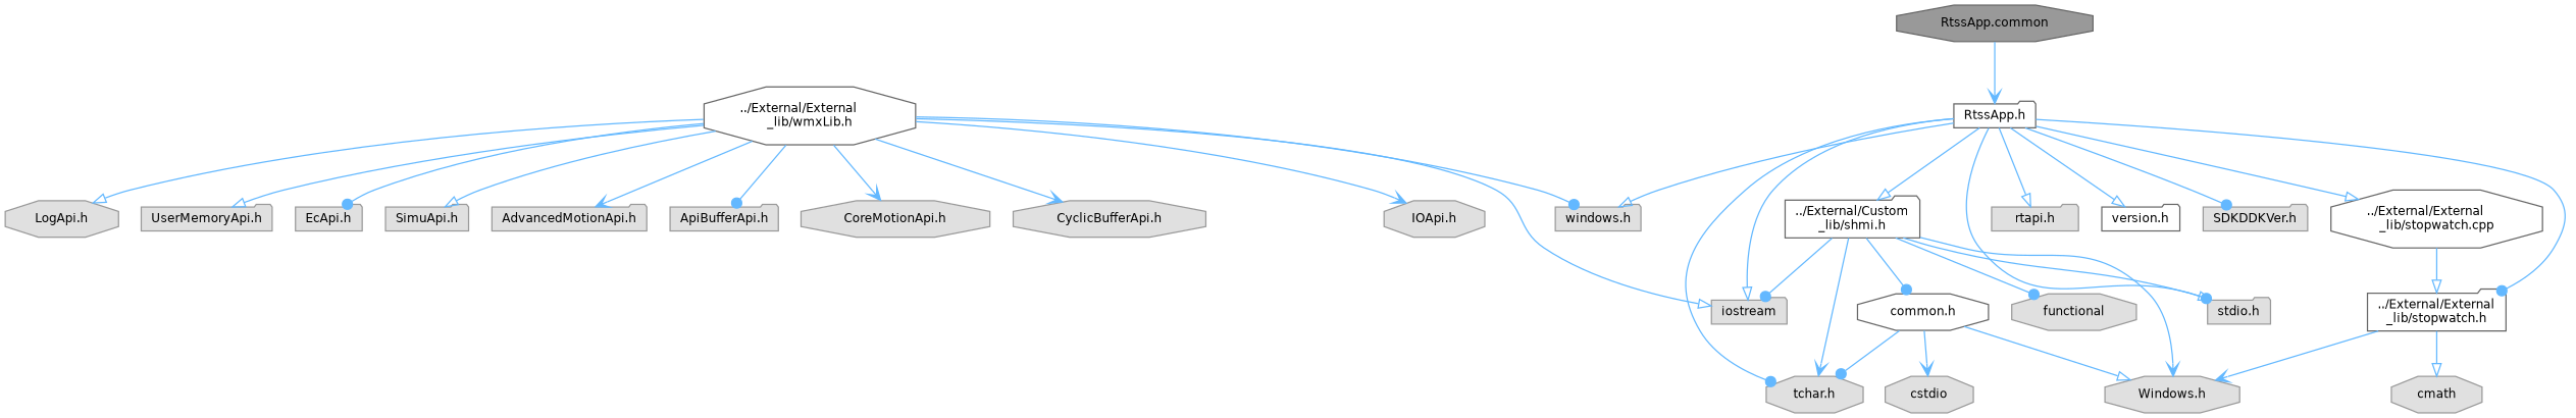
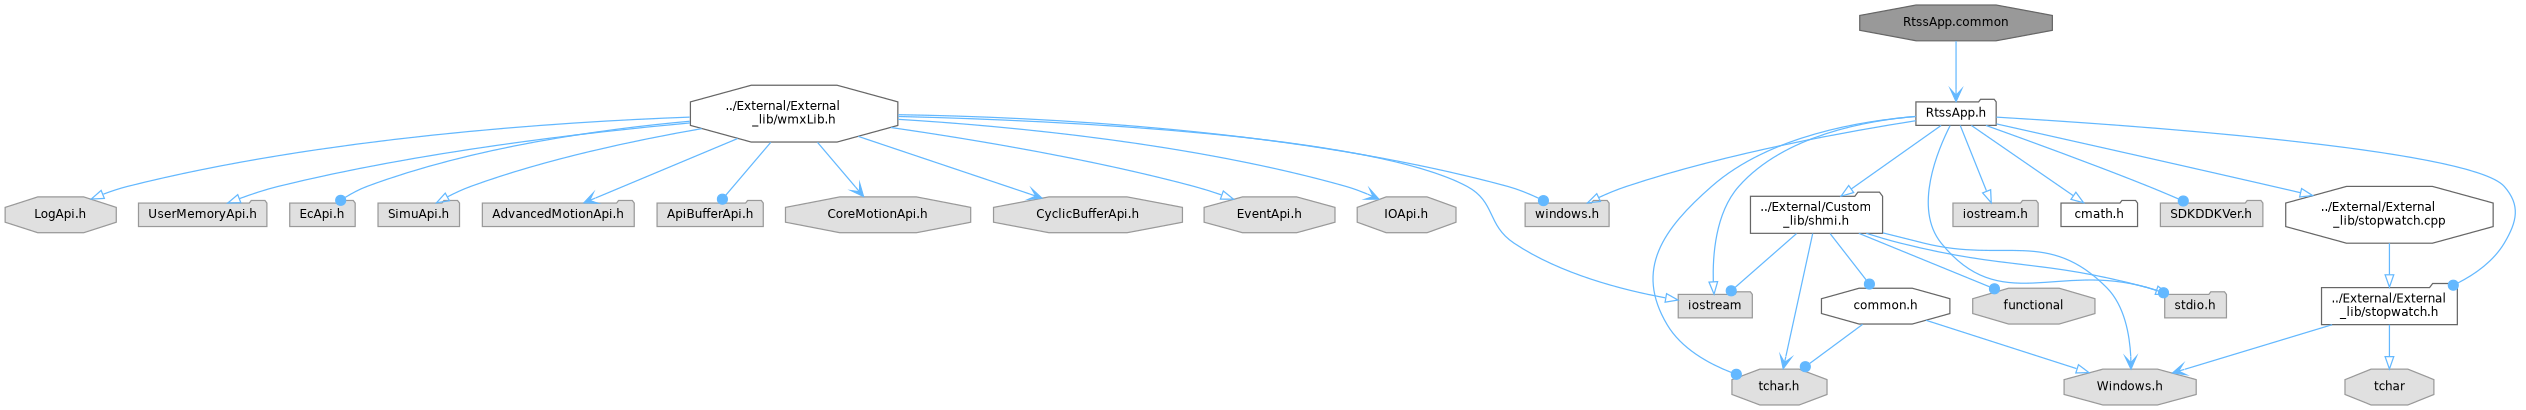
  digraph {
    node [color=grey60 fillcolor="#E0E0E0" fontname=Helvetica fontsize=10 shape=octagon style=filled]
    edge [arrowhead=onormal color=steelblue1 fontname=Helvetica fontsize=10 labelfontname=Helvetica labelfontsize=10 style=solid]
    n1 [color=gray40 fillcolor=grey60 fontcolor=black height=0.2 label="RtssApp.common" width=0.4]
    n2 [color=grey40 fillcolor=white height=0.2 label="RtssApp.h" shape=folder width=0.4]
    n3 [height=0.2 label="SDKDDKVer.h" shape=folder width=0.4]
    n4 [height=0.2 label="stdio.h" shape=folder width=0.4]
    n5 [height=0.2 label="windows.h" shape=folder width=0.4]
    n6 [height=0.2 label=iostream shape=folder width=0.4]
    n7 [height=0.2 label="tchar.h" width=0.4]
-   n8 [height=0.2 label="rtapi.h" shape=folder width=0.4]
-   n9 [color=grey40 fillcolor=white height=0.2 label="version.h" shape=folder width=0.4]
+   n8 [height=0.2 label="iostream.h" shape=folder width=0.4]
+   n9 [color=grey40 fillcolor=white height=0.2 label="cmath.h" shape=folder width=0.4]
    n10 [color=grey40 fillcolor=white height=0.2 label="../External/Custom\l_lib/shmi.h" shape=folder width=0.4]
    n11 [color=grey40 fillcolor=white height=0.2 label="../External/External\l_lib/stopwatch.h" shape=folder width=0.4]
    n12 [color=grey40 fillcolor=white height=0.2 label="../External/External\l_lib/stopwatch.cpp" width=0.4]
    n13 [height=0.2 label="Windows.h" width=0.4]
    n14 [height=0.2 label=functional width=0.4]
    n15 [color=grey40 fillcolor=white height=0.2 label="common.h" width=0.4]
    n16 [color=grey40 fillcolor=white height=0.2 label="../External/External\l_lib/wmxLib.h" width=0.4]
    n17 [height=0.2 label="SimuApi.h" shape=folder width=0.4]
    n18 [height=0.2 label="AdvancedMotionApi.h" shape=folder width=0.4]
    n19 [height=0.2 label="ApiBufferApi.h" shape=folder width=0.4]
    n20 [height=0.2 label="CoreMotionApi.h" width=0.4]
    n21 [height=0.2 label="CyclicBufferApi.h" width=0.4]
+   n22 [height=0.2 label="EventApi.h" width=0.4]
    n23 [height=0.2 label="IOApi.h" width=0.4]
    n24 [height=0.2 label="LogApi.h" width=0.4]
    n25 [height=0.2 label="UserMemoryApi.h" shape=folder width=0.4]
    n26 [height=0.2 label="EcApi.h" shape=folder width=0.4]
-   n27 [height=0.2 label=cmath width=0.4]
-   n28 [height=0.2 label=cstdio width=0.4]
+   n27 [height=0.2 label=tchar width=0.4]
    n1 -> n2 [arrowhead=vee]
    n2 -> n3 [arrowhead=dot]
    n2 -> n4 [arrowhead=dot]
    n2 -> n5
    n2 -> n6
    n2 -> n7 [arrowhead=dot]
    n2 -> n8
    n2 -> n9
    n2 -> n10
    n2 -> n11 [arrowhead=dot]
    n2 -> n12
    n10 -> n4
    n10 -> n6 [arrowhead=dot]
    n10 -> n7 [arrowhead=vee]
    n10 -> n13 [arrowhead=vee]
    n10 -> n14 [arrowhead=dot]
    n10 -> n15 [arrowhead=dot]
    n11 -> n13 [arrowhead=vee]
    n11 -> n27
    n12 -> n11
    n15 -> n7 [arrowhead=dot]
    n15 -> n13
-   n15 -> n28 [arrowhead=vee]
    n16 -> n5 [arrowhead=dot]
    n16 -> n6
    n16 -> n17
    n16 -> n18 [arrowhead=vee]
    n16 -> n19 [arrowhead=dot]
    n16 -> n20 [arrowhead=vee]
    n16 -> n21 [arrowhead=vee]
+   n16 -> n22
    n16 -> n23 [arrowhead=vee]
    n16 -> n24
    n16 -> n25
    n16 -> n26 [arrowhead=dot]
  }
